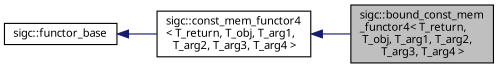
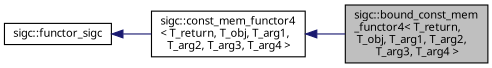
  digraph {
    rankdir=LR
    node [color=black fillcolor=white fontname=Sans fontsize=10 shape=record style=filled]
    edge [color=midnightblue dir=back fontname=Sans fontsize=10 labelfontname=Sans labelfontsize=10 style=solid]
    n1 [fillcolor=grey75 fontcolor=black height=0.2 label="sigc::bound_const_mem\l_functor4\< T_return,\l T_obj, T_arg1, T_arg2,\l T_arg3, T_arg4 \>" width=0.4]
    n2 [height=0.2 label="sigc::const_mem_functor4\l\< T_return, T_obj, T_arg1,\l T_arg2, T_arg3, T_arg4 \>" width=0.4]
-   n3 [height=0.2 label="sigc::functor_base" width=0.4]
+   n3 [height=0.2 label="sigc::functor_sigc" width=0.4]
    n2 -> n1
    n3 -> n2
  }
